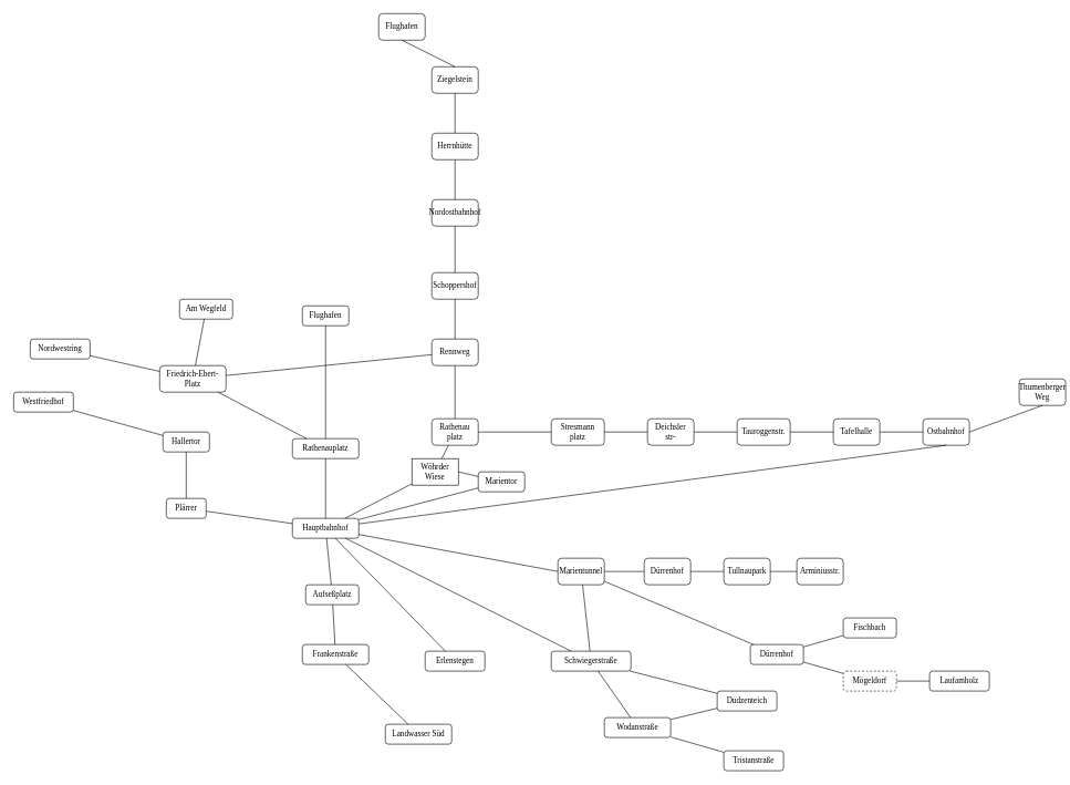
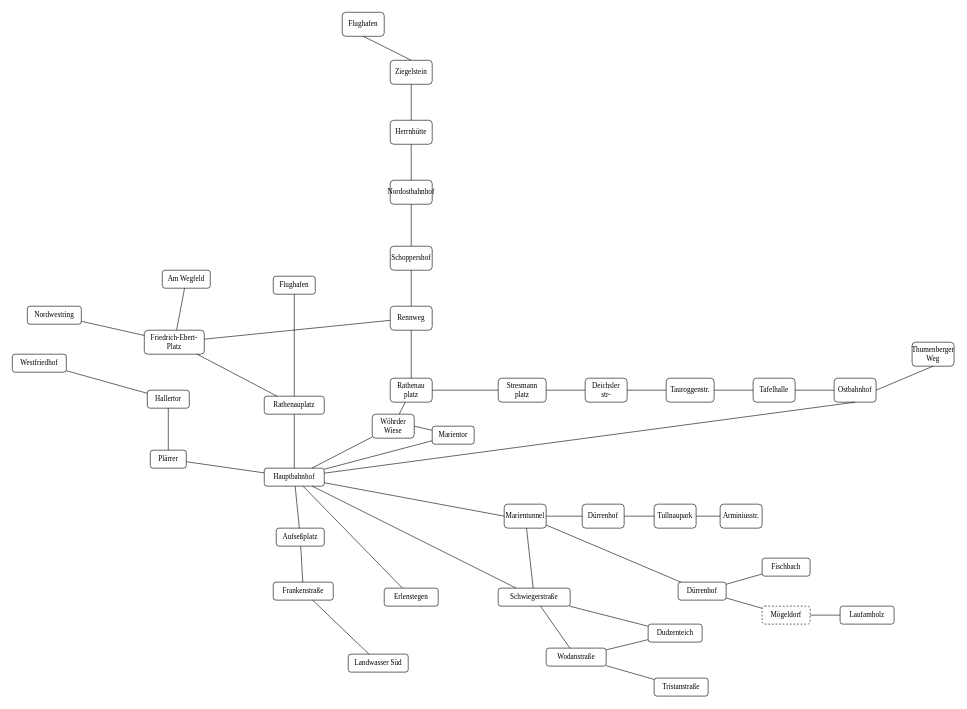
  <mxCell id="0" />
  <mxCell id="1" parent="0" />
  <mxCell id="2" value="Hauptbahnhof" style="rounded=1;html=1;fontFamily=Alegreya;fontSource=https%3A%2F%2Ffonts.googleapis.com%2Fcss%3Ffamily%3DAlegreya;whiteSpace=wrap;" parent="1" vertex="1"><mxGeometry x="440" y="780" width="100" height="30" as="geometry" /></mxCell>
  <mxCell id="3" value="Rathenauplatz" style="rounded=1;html=1;fontFamily=Alegreya;fontSource=https%3A%2F%2Ffonts.googleapis.com%2Fcss%3Ffamily%3DAlegreya;whiteSpace=wrap;" parent="1" vertex="1"><mxGeometry x="440" y="660" width="100" height="30" as="geometry" /></mxCell>
  <mxCell id="4" value="Flughafen" style="rounded=1;html=1;fontFamily=Alegreya;fontSource=https%3A%2F%2Ffonts.googleapis.com%2Fcss%3Ffamily%3DAlegreya;whiteSpace=wrap;" parent="1" vertex="1"><mxGeometry x="455" y="460" width="70" height="30" as="geometry" /></mxCell>
  <mxCell id="5" value="&lt;div&gt;Friedrich-Ebert-&lt;/div&gt;&lt;div&gt;Platz&lt;br&gt;&lt;/div&gt;" style="rounded=1;html=1;fontFamily=Alegreya;fontSource=https%3A%2F%2Ffonts.googleapis.com%2Fcss%3Ffamily%3DAlegreya;whiteSpace=wrap;" parent="1" vertex="1"><mxGeometry x="240" y="550" width="100" height="40" as="geometry" /></mxCell>
  <mxCell id="6" value="Plärrer" style="rounded=1;html=1;fontFamily=Alegreya;fontSource=https%3A%2F%2Ffonts.googleapis.com%2Fcss%3Ffamily%3DAlegreya;whiteSpace=wrap;" parent="1" vertex="1"><mxGeometry x="250" y="750" width="60" height="30" as="geometry" /></mxCell>
  <mxCell id="7" value="Nordwestring" style="rounded=1;html=1;fontFamily=Alegreya;fontSource=https%3A%2F%2Ffonts.googleapis.com%2Fcss%3Ffamily%3DAlegreya;whiteSpace=wrap;" parent="1" vertex="1"><mxGeometry x="45" y="510" width="90" height="30" as="geometry" /></mxCell>
  <mxCell id="8" value="Westfriedhof" style="rounded=1;html=1;fontFamily=Alegreya;fontSource=https%3A%2F%2Ffonts.googleapis.com%2Fcss%3Ffamily%3DAlegreya;whiteSpace=wrap;" parent="1" vertex="1"><mxGeometry x="20" y="590" width="90" height="30" as="geometry" /></mxCell>
  <mxCell id="9" value="Am Wegfeld" style="rounded=1;html=1;fontFamily=Alegreya;fontSource=https%3A%2F%2Ffonts.googleapis.com%2Fcss%3Ffamily%3DAlegreya;whiteSpace=wrap;" parent="1" vertex="1"><mxGeometry x="270" y="450" width="80" height="30" as="geometry" /></mxCell>
  <mxCell id="10" value="Hallertor" style="rounded=1;html=1;fontFamily=Alegreya;fontSource=https%3A%2F%2Ffonts.googleapis.com%2Fcss%3Ffamily%3DAlegreya;whiteSpace=wrap;" parent="1" vertex="1"><mxGeometry x="245" y="650" width="70" height="30" as="geometry" /></mxCell>
  <mxCell id="11" value="" style="endArrow=none;html=1;" parent="1" source="3" target="2" edge="1"><mxGeometry width="50" height="50" relative="1" as="geometry"><mxPoint x="470" y="740" as="sourcePoint" /><mxPoint x="340" y="747.647" as="targetPoint" /></mxGeometry></mxCell>
  <mxCell id="12" value="" style="endArrow=none;html=1;" parent="1" source="4" target="3" edge="1"><mxGeometry width="50" height="50" relative="1" as="geometry"><mxPoint x="490" y="560" as="sourcePoint" /><mxPoint x="360" y="567.647" as="targetPoint" /></mxGeometry></mxCell>
  <mxCell id="13" value="" style="endArrow=none;html=1;" parent="1" source="3" target="5" edge="1"><mxGeometry width="50" height="50" relative="1" as="geometry"><mxPoint x="380" y="620" as="sourcePoint" /><mxPoint x="250" y="627.647" as="targetPoint" /></mxGeometry></mxCell>
  <mxCell id="14" value="" style="endArrow=none;html=1;" parent="1" source="5" target="7" edge="1"><mxGeometry width="50" height="50" relative="1" as="geometry"><mxPoint x="170" y="560" as="sourcePoint" /><mxPoint x="40" y="567.647" as="targetPoint" /></mxGeometry></mxCell>
  <mxCell id="15" value="" style="endArrow=none;html=1;" parent="1" source="9" target="5" edge="1"><mxGeometry width="50" height="50" relative="1" as="geometry"><mxPoint x="320" y="530" as="sourcePoint" /><mxPoint x="190" y="537.647" as="targetPoint" /></mxGeometry></mxCell>
  <mxCell id="16" value="" style="endArrow=none;html=1;" parent="1" source="5" target="37" edge="1"><mxGeometry width="50" height="50" relative="1" as="geometry"><mxPoint x="170" y="620" as="sourcePoint" /><mxPoint x="40" y="627.647" as="targetPoint" /></mxGeometry></mxCell>
  <mxCell id="17" value="" style="endArrow=none;html=1;" parent="1" source="10" target="6" edge="1"><mxGeometry width="50" height="50" relative="1" as="geometry"><mxPoint x="240" y="710" as="sourcePoint" /><mxPoint x="110" y="717.647" as="targetPoint" /></mxGeometry></mxCell>
  <mxCell id="18" value="" style="endArrow=none;html=1;" parent="1" source="2" target="6" edge="1"><mxGeometry width="50" height="50" relative="1" as="geometry"><mxPoint x="370" y="740" as="sourcePoint" /><mxPoint x="240" y="747.647" as="targetPoint" /></mxGeometry></mxCell>
  <mxCell id="19" value="" style="endArrow=none;html=1;" parent="1" source="10" target="8" edge="1"><mxGeometry width="50" height="50" relative="1" as="geometry"><mxPoint x="150" y="640" as="sourcePoint" /><mxPoint x="20" y="647.647" as="targetPoint" /></mxGeometry></mxCell>
  <mxCell id="20" value="Aufseßplatz" style="rounded=1;html=1;fontFamily=Alegreya;fontSource=https%3A%2F%2Ffonts.googleapis.com%2Fcss%3Ffamily%3DAlegreya;whiteSpace=wrap;" parent="1" vertex="1"><mxGeometry x="460" y="880" width="80" height="30" as="geometry" /></mxCell>
  <mxCell id="21" value="Frankenstraße" style="rounded=1;html=1;fontFamily=Alegreya;fontSource=https%3A%2F%2Ffonts.googleapis.com%2Fcss%3Ffamily%3DAlegreya;whiteSpace=wrap;" parent="1" vertex="1"><mxGeometry x="455" y="970" width="100" height="30" as="geometry" /></mxCell>
  <mxCell id="22" value="Landwasser Süd" style="rounded=1;html=1;fontFamily=Alegreya;fontSource=https%3A%2F%2Ffonts.googleapis.com%2Fcss%3Ffamily%3DAlegreya;whiteSpace=wrap;" parent="1" vertex="1"><mxGeometry x="580" y="1090" width="100" height="30" as="geometry" /></mxCell>
  <mxCell id="23" value="" style="endArrow=none;html=1;" parent="1" source="2" target="20" edge="1"><mxGeometry width="50" height="50" relative="1" as="geometry"><mxPoint x="450" y="840" as="sourcePoint" /><mxPoint x="320" y="821" as="targetPoint" /></mxGeometry></mxCell>
  <mxCell id="24" value="" style="endArrow=none;html=1;" parent="1" source="20" target="21" edge="1"><mxGeometry width="50" height="50" relative="1" as="geometry"><mxPoint x="450" y="798" as="sourcePoint" /><mxPoint x="320" y="779" as="targetPoint" /></mxGeometry></mxCell>
  <mxCell id="25" value="" style="endArrow=none;html=1;" parent="1" source="21" target="22" edge="1"><mxGeometry width="50" height="50" relative="1" as="geometry"><mxPoint x="460" y="808" as="sourcePoint" /><mxPoint x="330" y="789" as="targetPoint" /></mxGeometry></mxCell>
  <mxCell id="26" value="&lt;div&gt;Stresmann&lt;/div&gt;&lt;div&gt;platz&lt;br&gt;&lt;/div&gt;" style="rounded=1;html=1;fontFamily=Alegreya;fontSource=https%3A%2F%2Ffonts.googleapis.com%2Fcss%3Ffamily%3DAlegreya;whiteSpace=wrap;" vertex="1" parent="1"><mxGeometry x="830" y="630" width="80" height="40" as="geometry" /></mxCell>
  <mxCell id="27" value="Marientor" style="rounded=1;html=1;fontFamily=Alegreya;fontSource=https%3A%2F%2Ffonts.googleapis.com%2Fcss%3Ffamily%3DAlegreya;whiteSpace=wrap;" vertex="1" parent="1"><mxGeometry x="720" y="710" width="70" height="30" as="geometry" /></mxCell>
  <mxCell id="28" value="" style="endArrow=none;html=1;entryX=1;entryY=0.5;entryDx=0;entryDy=0;" edge="1" parent="1" source="27" target="31"><mxGeometry width="50" height="50" relative="1" as="geometry"><mxPoint x="765" y="1125" as="sourcePoint" /><mxPoint x="815" y="1075" as="targetPoint" /></mxGeometry></mxCell>
  <mxCell id="29" value="&lt;div&gt;Rathenau&lt;/div&gt;&lt;div&gt;platz&lt;br&gt;&lt;/div&gt;" style="rounded=1;html=1;fontFamily=Alegreya;fontSource=https%3A%2F%2Ffonts.googleapis.com%2Fcss%3Ffamily%3DAlegreya;whiteSpace=wrap;" vertex="1" parent="1"><mxGeometry x="650" y="630" width="70" height="40" as="geometry" /></mxCell>
  <mxCell id="30" value="&lt;div&gt;Deichsler&lt;/div&gt;&lt;div&gt;str-&lt;br&gt;&lt;/div&gt;" style="rounded=1;html=1;fontFamily=Alegreya;fontSource=https%3A%2F%2Ffonts.googleapis.com%2Fcss%3Ffamily%3DAlegreya;whiteSpace=wrap;" vertex="1" parent="1"><mxGeometry x="975" y="630" width="70" height="40" as="geometry" /></mxCell>
- <mxCell id="31" value="&lt;div&gt;Wöhrder&lt;/div&gt;&lt;div&gt;Wiese&lt;br&gt;&lt;/div&gt;" style="html=1;fontFamily=Alegreya;fontSource=https%3A%2F%2Ffonts.googleapis.com%2Fcss%3Ffamily%3DAlegreya;whiteSpace=wrap;rounded=0;" vertex="1" parent="1"><mxGeometry x="620" y="690" width="70" height="40" as="geometry" /></mxCell>
+ <mxCell id="31" value="&lt;div&gt;Wöhrder&lt;/div&gt;&lt;div&gt;Wiese&lt;br&gt;&lt;/div&gt;" style="rounded=1;html=1;fontFamily=Alegreya;fontSource=https%3A%2F%2Ffonts.googleapis.com%2Fcss%3Ffamily%3DAlegreya;whiteSpace=wrap;" vertex="1" parent="1"><mxGeometry x="620" y="690" width="70" height="40" as="geometry" /></mxCell>
  <mxCell id="32" value="" style="endArrow=none;html=1;" edge="1" parent="1" source="26" target="29"><mxGeometry width="50" height="50" relative="1" as="geometry"><mxPoint x="787.5" y="905" as="sourcePoint" /><mxPoint x="682.5" y="815" as="targetPoint" /></mxGeometry></mxCell>
  <mxCell id="33" value="" style="endArrow=none;html=1;" edge="1" parent="1" source="30" target="26"><mxGeometry width="50" height="50" relative="1" as="geometry"><mxPoint x="807.5" y="925" as="sourcePoint" /><mxPoint x="702.5" y="835" as="targetPoint" /></mxGeometry></mxCell>
  <mxCell id="34" value="" style="endArrow=none;html=1;" edge="1" parent="1" source="27" target="2"><mxGeometry width="50" height="50" relative="1" as="geometry"><mxPoint x="817.5" y="935" as="sourcePoint" /><mxPoint x="697.727" y="840" as="targetPoint" /></mxGeometry></mxCell>
  <mxCell id="35" value="" style="endArrow=none;html=1;" edge="1" parent="1" source="2" target="31"><mxGeometry width="50" height="50" relative="1" as="geometry"><mxPoint x="685" y="840" as="sourcePoint" /><mxPoint x="722.5" y="855" as="targetPoint" /></mxGeometry></mxCell>
  <mxCell id="36" value="" style="endArrow=none;html=1;" edge="1" parent="1" source="31" target="29"><mxGeometry width="50" height="50" relative="1" as="geometry"><mxPoint x="837.5" y="955" as="sourcePoint" /><mxPoint x="732.5" y="865" as="targetPoint" /></mxGeometry></mxCell>
  <mxCell id="37" value="Rennweg" style="rounded=1;html=1;fontFamily=Alegreya;fontSource=https%3A%2F%2Ffonts.googleapis.com%2Fcss%3Ffamily%3DAlegreya;whiteSpace=wrap;" vertex="1" parent="1"><mxGeometry x="650" y="510" width="70" height="40" as="geometry" /></mxCell>
  <mxCell id="38" value="Marientunnel" style="rounded=1;html=1;fontFamily=Alegreya;fontSource=https%3A%2F%2Ffonts.googleapis.com%2Fcss%3Ffamily%3DAlegreya;whiteSpace=wrap;" vertex="1" parent="1"><mxGeometry x="840" y="840" width="70" height="40" as="geometry" /></mxCell>
  <mxCell id="39" value="" style="endArrow=none;html=1;entryX=0.5;entryY=1;entryDx=0;entryDy=0;" edge="1" parent="1" source="29" target="37"><mxGeometry width="50" height="50" relative="1" as="geometry"><mxPoint x="684.2" y="630" as="sourcePoint" /><mxPoint x="684.2" y="570" as="targetPoint" /></mxGeometry></mxCell>
  <mxCell id="40" value="" style="endArrow=none;html=1;exitX=0;exitY=0.5;exitDx=0;exitDy=0;" edge="1" parent="1" source="38" target="2"><mxGeometry width="50" height="50" relative="1" as="geometry"><mxPoint x="780" y="870" as="sourcePoint" /><mxPoint x="715" y="860" as="targetPoint" /></mxGeometry></mxCell>
  <mxCell id="41" value="Tauroggenstr." style="rounded=1;html=1;fontFamily=Alegreya;fontSource=https%3A%2F%2Ffonts.googleapis.com%2Fcss%3Ffamily%3DAlegreya;whiteSpace=wrap;" vertex="1" parent="1"><mxGeometry x="1110" y="630" width="80" height="40" as="geometry" /></mxCell>
  <mxCell id="42" value="Tafelhalle" style="rounded=1;html=1;fontFamily=Alegreya;fontSource=https%3A%2F%2Ffonts.googleapis.com%2Fcss%3Ffamily%3DAlegreya;whiteSpace=wrap;" vertex="1" parent="1"><mxGeometry x="1255" y="630" width="70" height="40" as="geometry" /></mxCell>
  <mxCell id="43" value="" style="endArrow=none;html=1;" edge="1" parent="1" source="42" target="41"><mxGeometry width="50" height="50" relative="1" as="geometry"><mxPoint x="1087.5" y="925" as="sourcePoint" /><mxPoint x="982.5" y="835" as="targetPoint" /></mxGeometry></mxCell>
  <mxCell id="44" value="" style="endArrow=none;html=1;exitX=0;exitY=0.5;exitDx=0;exitDy=0;entryX=1;entryY=0.5;entryDx=0;entryDy=0;" edge="1" parent="1" source="41" target="30"><mxGeometry width="50" height="50" relative="1" as="geometry"><mxPoint x="1050" y="760" as="sourcePoint" /><mxPoint x="985" y="760" as="targetPoint" /></mxGeometry></mxCell>
  <mxCell id="45" value="Ostbahnhof" style="rounded=1;html=1;fontFamily=Alegreya;fontSource=https%3A%2F%2Ffonts.googleapis.com%2Fcss%3Ffamily%3DAlegreya;whiteSpace=wrap;" vertex="1" parent="1"><mxGeometry x="1390" y="630" width="70" height="40" as="geometry" /></mxCell>
  <mxCell id="46" value="" style="endArrow=none;html=1;exitX=0;exitY=0.5;exitDx=0;exitDy=0;entryX=1;entryY=0.5;entryDx=0;entryDy=0;" edge="1" parent="1" source="45" target="42"><mxGeometry width="50" height="50" relative="1" as="geometry"><mxPoint x="1265" y="660" as="sourcePoint" /><mxPoint x="1200" y="660" as="targetPoint" /></mxGeometry></mxCell>
  <mxCell id="47" value="Dürrenhof" style="rounded=1;html=1;fontFamily=Alegreya;fontSource=https%3A%2F%2Ffonts.googleapis.com%2Fcss%3Ffamily%3DAlegreya;whiteSpace=wrap;" vertex="1" parent="1"><mxGeometry x="970" y="840" width="70" height="40" as="geometry" /></mxCell>
  <mxCell id="48" value="Arminiusstr." style="rounded=1;html=1;fontFamily=Alegreya;fontSource=https%3A%2F%2Ffonts.googleapis.com%2Fcss%3Ffamily%3DAlegreya;whiteSpace=wrap;" vertex="1" parent="1"><mxGeometry x="1200" y="840" width="70" height="40" as="geometry" /></mxCell>
  <mxCell id="49" value="" style="endArrow=none;html=1;exitX=0.5;exitY=1;exitDx=0;exitDy=0;" edge="1" parent="1" source="45" target="2"><mxGeometry width="50" height="50" relative="1" as="geometry"><mxPoint x="840" y="660" as="sourcePoint" /><mxPoint x="715" y="850" as="targetPoint" /><Array as="points" /></mxGeometry></mxCell>
  <mxCell id="50" value="Tullnaupark" style="rounded=1;html=1;fontFamily=Alegreya;fontSource=https%3A%2F%2Ffonts.googleapis.com%2Fcss%3Ffamily%3DAlegreya;whiteSpace=wrap;" vertex="1" parent="1"><mxGeometry x="1090" y="840" width="70" height="40" as="geometry" /></mxCell>
  <mxCell id="51" value="" style="endArrow=none;html=1;exitX=0;exitY=0.5;exitDx=0;exitDy=0;entryX=1;entryY=0.5;entryDx=0;entryDy=0;" edge="1" parent="1" source="47" target="38"><mxGeometry width="50" height="50" relative="1" as="geometry"><mxPoint x="810" y="950" as="sourcePoint" /><mxPoint x="685" y="950" as="targetPoint" /></mxGeometry></mxCell>
  <mxCell id="52" value="" style="endArrow=none;html=1;exitX=0;exitY=0.5;exitDx=0;exitDy=0;entryX=1;entryY=0.5;entryDx=0;entryDy=0;" edge="1" parent="1" source="50" target="47"><mxGeometry width="50" height="50" relative="1" as="geometry"><mxPoint x="1030" y="960" as="sourcePoint" /><mxPoint x="905" y="960" as="targetPoint" /></mxGeometry></mxCell>
  <mxCell id="53" value="" style="endArrow=none;html=1;exitX=0;exitY=0.5;exitDx=0;exitDy=0;entryX=1;entryY=0.5;entryDx=0;entryDy=0;" edge="1" parent="1" source="48" target="50"><mxGeometry width="50" height="50" relative="1" as="geometry"><mxPoint x="1060" y="950" as="sourcePoint" /><mxPoint x="935" y="950" as="targetPoint" /></mxGeometry></mxCell>
  <mxCell id="54" value="Schoppershof" style="rounded=1;html=1;fontFamily=Alegreya;fontSource=https%3A%2F%2Ffonts.googleapis.com%2Fcss%3Ffamily%3DAlegreya;whiteSpace=wrap;" vertex="1" parent="1"><mxGeometry x="650" y="410" width="70" height="40" as="geometry" /></mxCell>
  <mxCell id="55" value="Nordostbahnhof" style="rounded=1;html=1;fontFamily=Alegreya;fontSource=https%3A%2F%2Ffonts.googleapis.com%2Fcss%3Ffamily%3DAlegreya;whiteSpace=wrap;" vertex="1" parent="1"><mxGeometry x="650" y="300" width="70" height="40" as="geometry" /></mxCell>
  <mxCell id="56" value="Herrnhütte" style="rounded=1;html=1;fontFamily=Alegreya;fontSource=https%3A%2F%2Ffonts.googleapis.com%2Fcss%3Ffamily%3DAlegreya;whiteSpace=wrap;" vertex="1" parent="1"><mxGeometry x="650" y="200" width="70" height="40" as="geometry" /></mxCell>
  <mxCell id="57" value="Ziegelstein" style="rounded=1;html=1;fontFamily=Alegreya;fontSource=https%3A%2F%2Ffonts.googleapis.com%2Fcss%3Ffamily%3DAlegreya;whiteSpace=wrap;" vertex="1" parent="1"><mxGeometry x="650" y="100" width="70" height="40" as="geometry" /></mxCell>
  <mxCell id="58" value="Flughafen" style="rounded=1;html=1;fontFamily=Alegreya;fontSource=https%3A%2F%2Ffonts.googleapis.com%2Fcss%3Ffamily%3DAlegreya;whiteSpace=wrap;" vertex="1" parent="1"><mxGeometry x="570" width="70" height="40" as="geometry" y="20" /></mxCell>
  <mxCell id="59" value="" style="endArrow=none;html=1;entryX=0.5;entryY=1;entryDx=0;entryDy=0;exitX=0.5;exitY=0;exitDx=0;exitDy=0;" edge="1" parent="1" source="37" target="54"><mxGeometry width="50" height="50" relative="1" as="geometry"><mxPoint x="780" y="440" as="sourcePoint" /><mxPoint x="780" y="360" as="targetPoint" /></mxGeometry></mxCell>
  <mxCell id="60" value="" style="endArrow=none;html=1;entryX=0.5;entryY=1;entryDx=0;entryDy=0;exitX=0.5;exitY=0;exitDx=0;exitDy=0;" edge="1" parent="1" source="54" target="55"><mxGeometry width="50" height="50" relative="1" as="geometry"><mxPoint x="790" y="400" as="sourcePoint" /><mxPoint x="790" y="320" as="targetPoint" /></mxGeometry></mxCell>
  <mxCell id="61" value="" style="endArrow=none;html=1;entryX=0.5;entryY=1;entryDx=0;entryDy=0;exitX=0.5;exitY=0;exitDx=0;exitDy=0;" edge="1" parent="1" source="55" target="56"><mxGeometry width="50" height="50" relative="1" as="geometry"><mxPoint x="770" y="270" as="sourcePoint" /><mxPoint x="770" y="190" as="targetPoint" /></mxGeometry></mxCell>
  <mxCell id="62" value="" style="endArrow=none;html=1;entryX=0.5;entryY=1;entryDx=0;entryDy=0;exitX=0.5;exitY=0;exitDx=0;exitDy=0;" edge="1" parent="1" source="56" target="57"><mxGeometry width="50" height="50" relative="1" as="geometry"><mxPoint x="780" y="180" as="sourcePoint" /><mxPoint x="780" y="100" as="targetPoint" /></mxGeometry></mxCell>
  <mxCell id="63" value="" style="endArrow=none;html=1;entryX=0.5;entryY=1;entryDx=0;entryDy=0;exitX=0.5;exitY=0;exitDx=0;exitDy=0;" edge="1" parent="1" source="57" target="58"><mxGeometry width="50" height="50" relative="1" as="geometry"><mxPoint x="780" y="110" as="sourcePoint" /><mxPoint x="780" y="30" as="targetPoint" /></mxGeometry></mxCell>
- <mxCell id="64" value="Thumenberger Weg" style="rounded=1;html=1;fontFamily=Alegreya;fontSource=https%3A%2F%2Ffonts.googleapis.com%2Fcss%3Ffamily%3DAlegreya;whiteSpace=wrap;" vertex="1" parent="1"><mxGeometry x="1535" y="570" width="70" height="40" as="geometry" /></mxCell>
+ <mxCell id="64" value="Thumenberger Weg" style="rounded=1;html=1;fontFamily=Alegreya;fontSource=https%3A%2F%2Ffonts.googleapis.com%2Fcss%3Ffamily%3DAlegreya;whiteSpace=wrap;" vertex="1" parent="1"><mxGeometry x="1520" y="570" width="70" height="40" as="geometry" /></mxCell>
  <mxCell id="65" value="" style="endArrow=none;html=1;exitX=0.5;exitY=1;exitDx=0;exitDy=0;entryX=1;entryY=0.5;entryDx=0;entryDy=0;" edge="1" parent="1" source="64" target="45"><mxGeometry width="50" height="50" relative="1" as="geometry"><mxPoint x="1310" y="510" as="sourcePoint" /><mxPoint x="1245" y="510" as="targetPoint" /></mxGeometry></mxCell>
  <mxCell id="66" value="Dürrenhof" style="rounded=1;whiteSpace=wrap;html=1;fontFamily=Alegreya;fontSource=https%3A%2F%2Ffonts.googleapis.com%2Fcss%3Ffamily%3DAlegreya;" vertex="1" parent="1"><mxGeometry x="1130" y="970" width="80" height="30" as="geometry" /></mxCell>
  <mxCell id="67" value="Mögeldorf" style="rounded=1;whiteSpace=wrap;html=1;fontFamily=Alegreya;fontSource=https%3A%2F%2Ffonts.googleapis.com%2Fcss%3Ffamily%3DAlegreya;dashed=1;" vertex="1" parent="1"><mxGeometry x="1270" y="1010" width="80" height="30" as="geometry" /></mxCell>
  <mxCell id="68" value="Laufamholz" style="rounded=1;whiteSpace=wrap;html=1;fontFamily=Alegreya;fontSource=https%3A%2F%2Ffonts.googleapis.com%2Fcss%3Ffamily%3DAlegreya;" vertex="1" parent="1"><mxGeometry x="1400" y="1010" width="90" height="30" as="geometry" /></mxCell>
  <mxCell id="69" value="" style="endArrow=none;html=1;rounded=0;" edge="1" parent="1" source="38" target="66"><mxGeometry width="50" height="50" relative="1" as="geometry"><mxPoint x="1050" y="985" as="sourcePoint" /><mxPoint x="1110" y="930" as="targetPoint" /></mxGeometry></mxCell>
  <mxCell id="70" value="" style="endArrow=none;html=1;rounded=0;" edge="1" parent="1" source="67" target="66"><mxGeometry width="50" height="50" relative="1" as="geometry"><mxPoint x="1170" y="1090" as="sourcePoint" /><mxPoint x="1220" y="1040" as="targetPoint" /></mxGeometry></mxCell>
  <mxCell id="71" value="" style="endArrow=none;html=1;rounded=0;" edge="1" parent="1" source="68" target="67"><mxGeometry width="50" height="50" relative="1" as="geometry"><mxPoint x="1310" y="1120" as="sourcePoint" /><mxPoint x="1360" y="1070" as="targetPoint" /></mxGeometry></mxCell>
  <mxCell id="72" value="Fischbach" style="rounded=1;whiteSpace=wrap;html=1;fontFamily=Alegreya;fontSource=https%3A%2F%2Ffonts.googleapis.com%2Fcss%3Ffamily%3DAlegreya;" vertex="1" parent="1"><mxGeometry x="1270" y="930" width="80" height="30" as="geometry" /></mxCell>
  <mxCell id="73" value="" style="endArrow=none;html=1;rounded=0;" edge="1" parent="1" source="66" target="72"><mxGeometry width="50" height="50" relative="1" as="geometry"><mxPoint x="1140" y="960" as="sourcePoint" /><mxPoint x="1190" y="910" as="targetPoint" /></mxGeometry></mxCell>
  <mxCell id="74" value="Erlenstegen" style="rounded=1;whiteSpace=wrap;html=1;fontFamily=Alegreya;fontSource=https%3A%2F%2Ffonts.googleapis.com%2Fcss%3Ffamily%3DAlegreya;" vertex="1" parent="1"><mxGeometry x="640" y="980" width="90" height="30" as="geometry" /></mxCell>
  <mxCell id="75" value="" style="endArrow=none;html=1;rounded=0;" edge="1" parent="1" source="74" target="2"><mxGeometry width="50" height="50" relative="1" as="geometry"><mxPoint x="900" y="1160" as="sourcePoint" /><mxPoint x="862.5" y="1050" as="targetPoint" /></mxGeometry></mxCell>
  <mxCell id="76" value="Schwiegerstraße" style="rounded=1;whiteSpace=wrap;html=1;fontFamily=Alegreya;fontSource=https%3A%2F%2Ffonts.googleapis.com%2Fcss%3Ffamily%3DAlegreya;" vertex="1" parent="1"><mxGeometry x="830" y="980" width="120" height="30" as="geometry" /></mxCell>
  <mxCell id="77" value="" style="endArrow=none;html=1;rounded=0;" edge="1" parent="1" source="2" target="76"><mxGeometry width="50" height="50" relative="1" as="geometry"><mxPoint x="893.438" y="1050" as="sourcePoint" /><mxPoint x="990" y="1060" as="targetPoint" /></mxGeometry></mxCell>
  <mxCell id="78" value="" style="endArrow=none;html=1;rounded=0;" edge="1" parent="1" source="76" target="38"><mxGeometry width="50" height="50" relative="1" as="geometry"><mxPoint x="1030" y="1090" as="sourcePoint" /><mxPoint x="1011.346" y="1000" as="targetPoint" /></mxGeometry></mxCell>
  <mxCell id="79" value="Wodanstraße" style="rounded=1;whiteSpace=wrap;html=1;fontFamily=Alegreya;fontSource=https%3A%2F%2Ffonts.googleapis.com%2Fcss%3Ffamily%3DAlegreya;" vertex="1" parent="1"><mxGeometry x="910" y="1080" width="100" height="30" as="geometry" /></mxCell>
  <mxCell id="80" value="Dudzenteich" style="rounded=1;whiteSpace=wrap;html=1;fontFamily=Alegreya;fontSource=https%3A%2F%2Ffonts.googleapis.com%2Fcss%3Ffamily%3DAlegreya;" vertex="1" parent="1"><mxGeometry x="1080" y="1040" width="90" height="30" as="geometry" /></mxCell>
  <mxCell id="81" value="" style="endArrow=none;html=1;rounded=0;" edge="1" parent="1" source="76" target="79"><mxGeometry width="50" height="50" relative="1" as="geometry"><mxPoint x="1180" y="1110" as="sourcePoint" /><mxPoint x="1230" y="1060" as="targetPoint" /></mxGeometry></mxCell>
  <mxCell id="82" value="" style="endArrow=none;html=1;rounded=0;" edge="1" parent="1" source="79" target="80"><mxGeometry width="50" height="50" relative="1" as="geometry"><mxPoint x="1170" y="1110" as="sourcePoint" /><mxPoint x="1220" y="1060" as="targetPoint" /></mxGeometry></mxCell>
  <mxCell id="83" value="" style="endArrow=none;html=1;rounded=0;" edge="1" parent="1" source="76" target="80"><mxGeometry width="50" height="50" relative="1" as="geometry"><mxPoint x="1180" y="1120" as="sourcePoint" /><mxPoint x="1230" y="1070" as="targetPoint" /></mxGeometry></mxCell>
  <mxCell id="84" value="Tristanstraße" style="rounded=1;whiteSpace=wrap;html=1;fontFamily=Alegreya;fontSource=https%3A%2F%2Ffonts.googleapis.com%2Fcss%3Ffamily%3DAlegreya;" vertex="1" parent="1"><mxGeometry x="1090" y="1130" width="90" height="30" as="geometry" /></mxCell>
  <mxCell id="85" value="" style="endArrow=none;html=1;rounded=0;" edge="1" parent="1" source="84" target="79"><mxGeometry width="50" height="50" relative="1" as="geometry"><mxPoint x="1050" y="1230" as="sourcePoint" /><mxPoint x="1100" y="1180" as="targetPoint" /></mxGeometry></mxCell>
